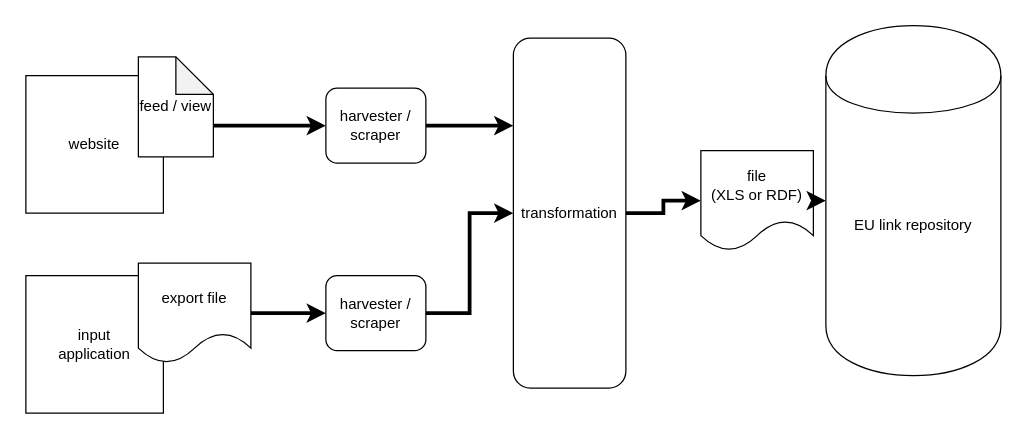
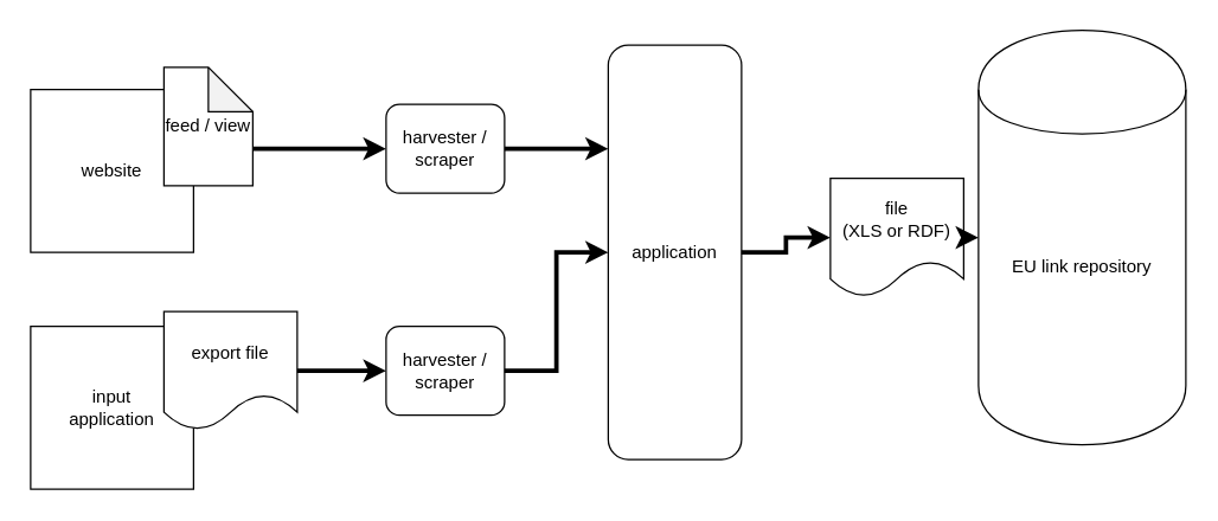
  <mxCell id="0" />
  <mxCell id="1" parent="0" />
  <mxCell id="2" value="input &lt;br&gt;application" style="whiteSpace=wrap;html=1;aspect=fixed;" vertex="1" parent="1"><mxGeometry x="20" y="220" width="110" height="110" as="geometry" /></mxCell>
  <mxCell id="3" value="website" style="whiteSpace=wrap;html=1;aspect=fixed;" vertex="1" parent="1"><mxGeometry x="20" y="60" width="110" height="110" as="geometry" /></mxCell>
  <mxCell id="4" style="edgeStyle=orthogonalEdgeStyle;rounded=0;orthogonalLoop=1;jettySize=auto;html=1;exitX=0;exitY=0;exitDx=60;exitDy=55;exitPerimeter=0;entryX=0;entryY=0.5;entryDx=0;entryDy=0;strokeWidth=3;" edge="1" parent="1" source="5" target="8"><mxGeometry relative="1" as="geometry" /></mxCell>
  <mxCell id="5" value="feed / view" style="shape=note;whiteSpace=wrap;html=1;backgroundOutline=1;darkOpacity=0.05;" vertex="1" parent="1"><mxGeometry x="110" y="45" width="60" height="80" as="geometry" /></mxCell>
  <mxCell id="6" value="EU link repository" style="shape=cylinder;whiteSpace=wrap;html=1;boundedLbl=1;backgroundOutline=1;" vertex="1" parent="1"><mxGeometry x="660" y="20" width="140" height="280" as="geometry" /></mxCell>
  <mxCell id="7" style="edgeStyle=orthogonalEdgeStyle;rounded=0;orthogonalLoop=1;jettySize=auto;html=1;exitX=1;exitY=0.5;exitDx=0;exitDy=0;entryX=0;entryY=0.25;entryDx=0;entryDy=0;strokeWidth=3;" edge="1" parent="1" source="8" target="10"><mxGeometry relative="1" as="geometry" /></mxCell>
  <mxCell id="8" value="harvester / scraper" style="rounded=1;whiteSpace=wrap;html=1;" vertex="1" parent="1"><mxGeometry x="260" y="70" width="80" height="60" as="geometry" /></mxCell>
  <mxCell id="9" value="harvester / scraper" style="rounded=1;whiteSpace=wrap;html=1;" vertex="1" parent="1"><mxGeometry x="260" y="220" width="80" height="60" as="geometry" /></mxCell>
- <mxCell id="10" value="transformation" style="rounded=1;whiteSpace=wrap;html=1;" vertex="1" parent="1"><mxGeometry x="410" y="30" width="90" height="280" as="geometry" /></mxCell>
+ <mxCell id="10" value="application" style="rounded=1;whiteSpace=wrap;html=1;" vertex="1" parent="1"><mxGeometry x="410" y="30" width="90" height="280" as="geometry" /></mxCell>
  <mxCell id="11" style="edgeStyle=orthogonalEdgeStyle;rounded=0;orthogonalLoop=1;jettySize=auto;html=1;exitX=1;exitY=0.5;exitDx=0;exitDy=0;entryX=0;entryY=0.5;entryDx=0;entryDy=0;strokeWidth=3;" edge="1" parent="1" source="9" target="10"><mxGeometry relative="1" as="geometry"><mxPoint x="360" y="135" as="sourcePoint" /><mxPoint x="420" y="110" as="targetPoint" /></mxGeometry></mxCell>
  <mxCell id="12" style="edgeStyle=orthogonalEdgeStyle;rounded=0;orthogonalLoop=1;jettySize=auto;html=1;exitX=1;exitY=0.5;exitDx=0;exitDy=0;strokeWidth=3;" edge="1" parent="1" source="10" target="13"><mxGeometry relative="1" as="geometry"><mxPoint x="360" y="230" as="sourcePoint" /><mxPoint x="560" y="290" as="targetPoint" /></mxGeometry></mxCell>
  <mxCell id="13" value="file &lt;br&gt;(XLS or RDF)" style="shape=document;whiteSpace=wrap;html=1;boundedLbl=1;" vertex="1" parent="1"><mxGeometry x="560" y="120" width="90" height="80" as="geometry" /></mxCell>
  <mxCell id="14" value="" style="endArrow=classic;html=1;strokeWidth=3;exitX=1;exitY=0.5;exitDx=0;exitDy=0;" edge="1" parent="1" source="13" target="6"><mxGeometry width="50" height="50" relative="1" as="geometry"><mxPoint x="410" y="260" as="sourcePoint" /><mxPoint x="460" y="210" as="targetPoint" /></mxGeometry></mxCell>
  <mxCell id="15" value="export file" style="shape=document;whiteSpace=wrap;html=1;boundedLbl=1;" vertex="1" parent="1"><mxGeometry x="110" y="210" width="90" height="80" as="geometry" /></mxCell>
  <mxCell id="16" value="" style="endArrow=classic;html=1;strokeWidth=3;exitX=1;exitY=0.5;exitDx=0;exitDy=0;entryX=0;entryY=0.5;entryDx=0;entryDy=0;" edge="1" parent="1" source="15" target="9"><mxGeometry width="50" height="50" relative="1" as="geometry"><mxPoint x="410" y="260" as="sourcePoint" /><mxPoint x="460" y="210" as="targetPoint" /></mxGeometry></mxCell>
